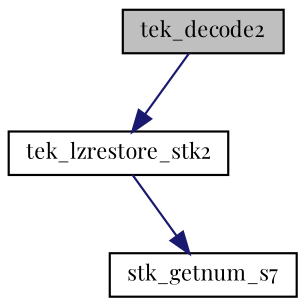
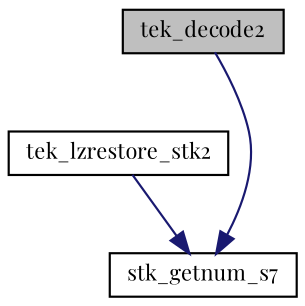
  digraph {
    fontname="Playfair Display"
    rankdir=TB
    node [color=black fillcolor=white fontname="Playfair Display" fontsize=10 shape=record style=filled]
    edge [color=midnightblue fontname="Playfair Display" fontsize=10 labelfontname=Helvetica labelfontsize=10 style=solid]
    n1 [fillcolor=grey75 fontcolor=black height=0.2 label=tek_decode2 width=0.4]
    n2 [height=0.2 label=tek_lzrestore_stk2 width=0.4]
    n3 [height=0.2 label=stk_getnum_s7 width=0.4]
-   n1 -> n2
+   n1 -> n3
    n2 -> n3
  }
